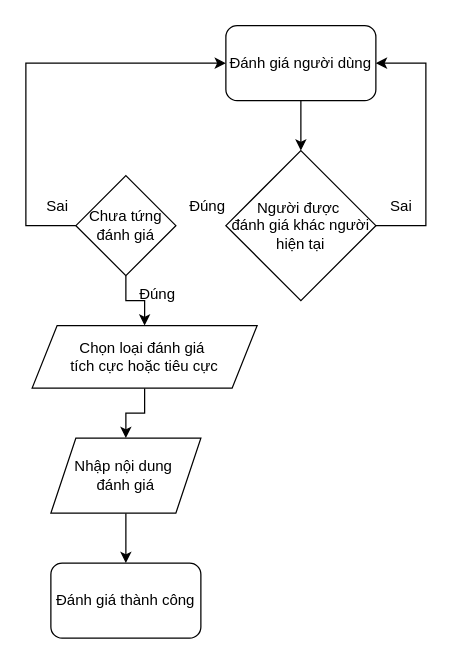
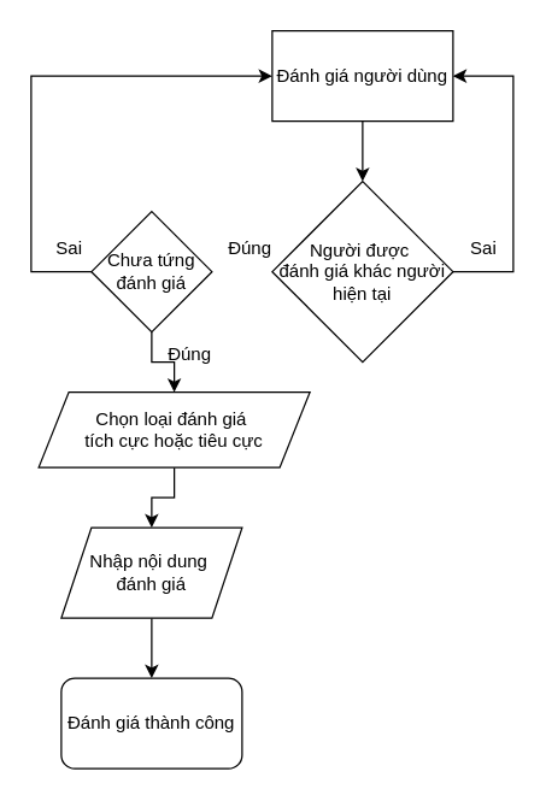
  <mxCell id="0" />
  <mxCell id="1" parent="0" />
  <mxCell id="2" style="edgeStyle=orthogonalEdgeStyle;rounded=0;orthogonalLoop=1;jettySize=auto;html=1;exitX=0.5;exitY=1;exitDx=0;exitDy=0;entryX=0.5;entryY=0;entryDx=0;entryDy=0;" edge="1" parent="1" source="3" target="6"><mxGeometry relative="1" as="geometry" /></mxCell>
- <mxCell id="3" value="Đánh giá người dùng" style="rounded=1;whiteSpace=wrap;html=1;" vertex="1" parent="1"><mxGeometry x="180" y="20" width="120" height="60" as="geometry" /></mxCell>
+ <mxCell id="3" value="Đánh giá người dùng" style="whiteSpace=wrap;html=1;rounded=0;" vertex="1" parent="1"><mxGeometry x="180" y="20" width="120" height="60" as="geometry" /></mxCell>
  <mxCell id="4" value="Đánh giá thành công" style="rounded=1;whiteSpace=wrap;html=1;" vertex="1" parent="1"><mxGeometry x="40" y="450" width="120" height="60" as="geometry" /></mxCell>
  <mxCell id="5" style="edgeStyle=orthogonalEdgeStyle;rounded=0;orthogonalLoop=1;jettySize=auto;html=1;exitX=1;exitY=0.5;exitDx=0;exitDy=0;entryX=1;entryY=0.5;entryDx=0;entryDy=0;" edge="1" parent="1" source="6" target="3"><mxGeometry relative="1" as="geometry"><Array as="points"><mxPoint x="340" y="180" /><mxPoint x="340" y="50" /></Array></mxGeometry></mxCell>
  <mxCell id="6" value="Người được&amp;nbsp;&lt;div&gt;đánh giá khác người hiện tại&lt;/div&gt;" style="rhombus;whiteSpace=wrap;html=1;" vertex="1" parent="1"><mxGeometry x="180" y="120" width="120" height="120" as="geometry" /></mxCell>
  <mxCell id="7" style="edgeStyle=orthogonalEdgeStyle;rounded=0;orthogonalLoop=1;jettySize=auto;html=1;exitX=0;exitY=0.5;exitDx=0;exitDy=0;entryX=0;entryY=0.5;entryDx=0;entryDy=0;" edge="1" parent="1" source="9" target="3"><mxGeometry relative="1" as="geometry"><Array as="points"><mxPoint x="20" y="180" /><mxPoint x="20" y="50" /></Array></mxGeometry></mxCell>
  <mxCell id="8" style="edgeStyle=orthogonalEdgeStyle;rounded=0;orthogonalLoop=1;jettySize=auto;html=1;exitX=0.5;exitY=1;exitDx=0;exitDy=0;entryX=0.5;entryY=0;entryDx=0;entryDy=0;" edge="1" parent="1" source="9" target="11"><mxGeometry relative="1" as="geometry" /></mxCell>
  <mxCell id="9" value="Chưa tứng đánh giá" style="rhombus;whiteSpace=wrap;html=1;" vertex="1" parent="1"><mxGeometry x="60" y="140" width="80" height="80" as="geometry" /></mxCell>
  <mxCell id="10" style="edgeStyle=orthogonalEdgeStyle;rounded=0;orthogonalLoop=1;jettySize=auto;html=1;exitX=0.5;exitY=1;exitDx=0;exitDy=0;entryX=0.5;entryY=0;entryDx=0;entryDy=0;" edge="1" parent="1" source="11" target="13"><mxGeometry relative="1" as="geometry" /></mxCell>
  <mxCell id="11" value="Chọn loại đánh giá&amp;nbsp;&lt;div&gt;tích cực hoặc tiêu cực&lt;/div&gt;" style="shape=parallelogram;perimeter=parallelogramPerimeter;whiteSpace=wrap;html=1;fixedSize=1;" vertex="1" parent="1"><mxGeometry x="25" y="260" width="180" height="50" as="geometry" /></mxCell>
  <mxCell id="12" style="edgeStyle=orthogonalEdgeStyle;rounded=0;orthogonalLoop=1;jettySize=auto;html=1;exitX=0.5;exitY=1;exitDx=0;exitDy=0;entryX=0.5;entryY=0;entryDx=0;entryDy=0;" edge="1" parent="1" source="13" target="4"><mxGeometry relative="1" as="geometry" /></mxCell>
  <mxCell id="13" value="Nhập nội dung&amp;nbsp;&lt;div&gt;đánh giá&lt;/div&gt;" style="shape=parallelogram;perimeter=parallelogramPerimeter;whiteSpace=wrap;html=1;fixedSize=1;" vertex="1" parent="1"><mxGeometry x="40" y="350" width="120" height="60" as="geometry" /></mxCell>
  <mxCell id="14" value="Sai" style="text;html=1;align=center;verticalAlign=middle;resizable=0;points=[];autosize=1;strokeColor=none;fillColor=none;" vertex="1" parent="1"><mxGeometry x="300" y="150" width="40" height="30" as="geometry" /></mxCell>
  <mxCell id="15" value="Sai" style="text;html=1;align=center;verticalAlign=middle;resizable=0;points=[];autosize=1;strokeColor=none;fillColor=none;" vertex="1" parent="1"><mxGeometry x="25" y="150" width="40" height="30" as="geometry" /></mxCell>
  <mxCell id="16" value="Đúng" style="text;html=1;align=center;verticalAlign=middle;resizable=0;points=[];autosize=1;strokeColor=none;fillColor=none;" vertex="1" parent="1"><mxGeometry x="100" y="220" width="50" height="30" as="geometry" /></mxCell>
  <mxCell id="17" value="Đúng" style="text;html=1;align=center;verticalAlign=middle;resizable=0;points=[];autosize=1;strokeColor=none;fillColor=none;" vertex="1" parent="1"><mxGeometry x="140" y="150" width="50" height="30" as="geometry" /></mxCell>
